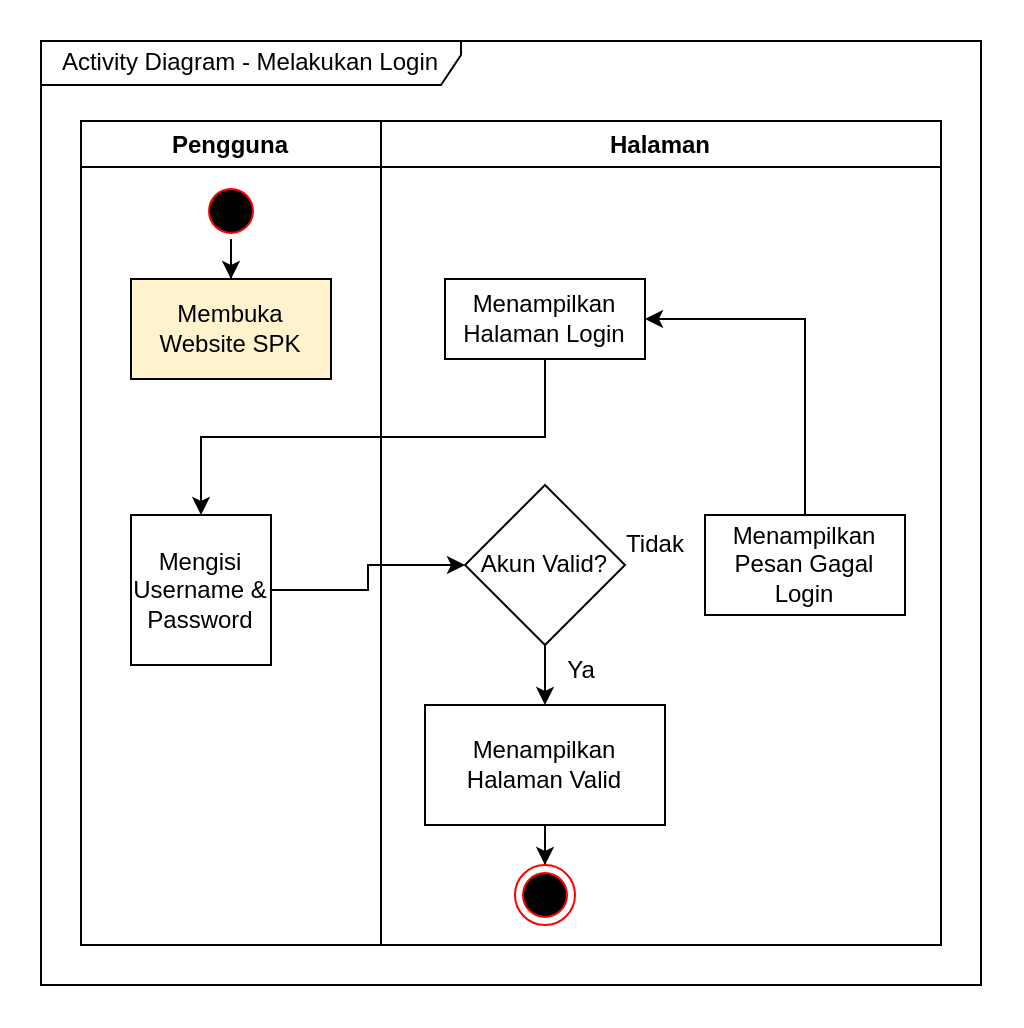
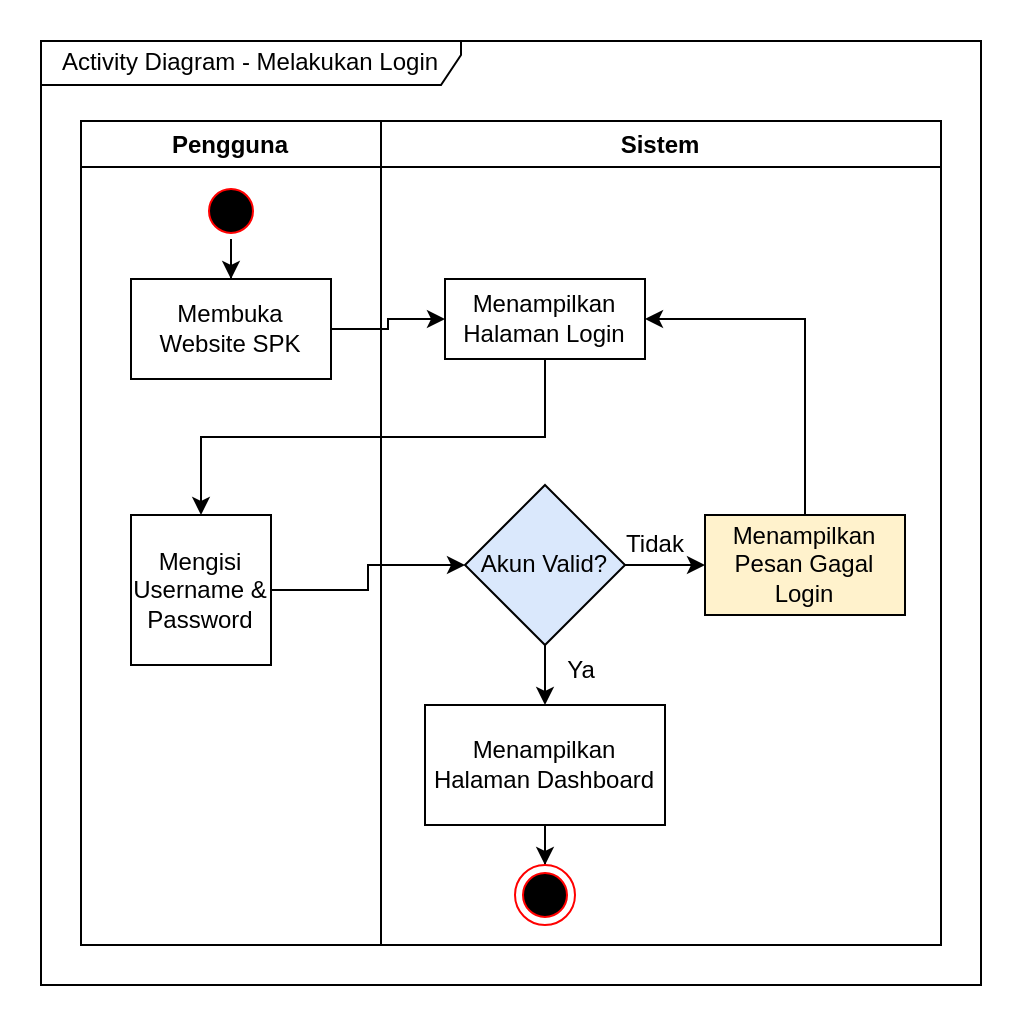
  <mxCell id="0" />
  <mxCell id="1" parent="0" />
  <mxCell id="2" value="Pengguna" style="swimlane;" parent="1" vertex="1"><mxGeometry x="40" y="60" width="150" height="412" as="geometry" /></mxCell>
  <mxCell id="3" value="Activity Diagram - Melakukan Login" style="shape=umlFrame;whiteSpace=wrap;html=1;pointerEvents=0;width=210;height=22;" parent="1" vertex="1"><mxGeometry x="20" y="20" width="470" height="472" as="geometry" /></mxCell>
  <mxCell id="4" style="edgeStyle=orthogonalEdgeStyle;rounded=0;orthogonalLoop=1;jettySize=auto;html=1;entryX=0.5;entryY=0;entryDx=0;entryDy=0;" parent="1" source="5" target="7" edge="1"><mxGeometry relative="1" as="geometry" /></mxCell>
  <mxCell id="5" value="" style="ellipse;html=1;shape=startState;fillColor=#000000;strokeColor=#ff0000;" parent="1" vertex="1"><mxGeometry x="100" y="90" width="30" height="30" as="geometry" /></mxCell>
- <mxCell id="7" value="Membuka Website SPK" style="html=1;dashed=0;whiteSpace=wrap;fillColor=#fff2cc;" parent="1" vertex="1"><mxGeometry x="65" y="139" width="100" height="50" as="geometry" /></mxCell>
- <mxCell id="8" value="Halaman" style="swimlane;" parent="1" vertex="1"><mxGeometry x="190" y="60" width="280" height="412" as="geometry" /></mxCell>
+ <mxCell id="6" style="edgeStyle=orthogonalEdgeStyle;rounded=0;orthogonalLoop=1;jettySize=auto;html=1;entryX=0;entryY=0.5;entryDx=0;entryDy=0;" parent="1" source="7" target="9" edge="1"><mxGeometry relative="1" as="geometry" /></mxCell>
+ <mxCell id="7" value="Membuka Website SPK" style="html=1;dashed=0;whiteSpace=wrap;" parent="1" vertex="1"><mxGeometry x="65" y="139" width="100" height="50" as="geometry" /></mxCell>
+ <mxCell id="8" value="Sistem" style="swimlane;" parent="1" vertex="1"><mxGeometry x="190" y="60" width="280" height="412" as="geometry" /></mxCell>
  <mxCell id="9" value="Menampilkan Halaman Login" style="html=1;dashed=0;whiteSpace=wrap;" parent="8" vertex="1"><mxGeometry x="32" y="79" width="100" height="40" as="geometry" /></mxCell>
  <mxCell id="10" value="" style="edgeStyle=orthogonalEdgeStyle;rounded=0;orthogonalLoop=1;jettySize=auto;html=1;" parent="8" source="12" target="14" edge="1"><mxGeometry relative="1" as="geometry" /></mxCell>
- <mxCell id="12" value="Akun Valid?" style="rhombus;whiteSpace=wrap;html=1;dashed=0;" parent="8" vertex="1"><mxGeometry x="42" y="182" width="80" height="80" as="geometry" /></mxCell>
+ <mxCell id="11" style="edgeStyle=orthogonalEdgeStyle;rounded=0;orthogonalLoop=1;jettySize=auto;html=1;entryX=0;entryY=0.5;entryDx=0;entryDy=0;" parent="8" source="12" target="19" edge="1"><mxGeometry relative="1" as="geometry" /></mxCell>
+ <mxCell id="12" value="Akun Valid?" style="rhombus;whiteSpace=wrap;html=1;dashed=0;fillColor=#dae8fc;" parent="8" vertex="1"><mxGeometry x="42" y="182" width="80" height="80" as="geometry" /></mxCell>
  <mxCell id="13" style="edgeStyle=orthogonalEdgeStyle;rounded=0;orthogonalLoop=1;jettySize=auto;html=1;entryX=0.5;entryY=0;entryDx=0;entryDy=0;" parent="8" source="14" target="16" edge="1"><mxGeometry relative="1" as="geometry" /></mxCell>
- <mxCell id="14" value="Menampilkan Halaman Valid" style="whiteSpace=wrap;html=1;dashed=0;" parent="8" vertex="1"><mxGeometry x="22" y="292" width="120" height="60" as="geometry" /></mxCell>
+ <mxCell id="14" value="Menampilkan Halaman Dashboard" style="whiteSpace=wrap;html=1;dashed=0;" parent="8" vertex="1"><mxGeometry x="22" y="292" width="120" height="60" as="geometry" /></mxCell>
  <mxCell id="15" value="Ya" style="text;html=1;align=center;verticalAlign=middle;resizable=0;points=[];autosize=1;strokeColor=none;fillColor=none;" parent="8" vertex="1"><mxGeometry x="80" y="260" width="40" height="30" as="geometry" /></mxCell>
  <mxCell id="16" value="" style="ellipse;html=1;shape=endState;fillColor=#000000;strokeColor=#ff0000;" parent="8" vertex="1"><mxGeometry x="67" y="372" width="30" height="30" as="geometry" /></mxCell>
  <mxCell id="17" value="Tidak" style="text;html=1;align=center;verticalAlign=middle;resizable=0;points=[];autosize=1;strokeColor=none;fillColor=none;" parent="8" vertex="1"><mxGeometry x="112" y="197" width="50" height="30" as="geometry" /></mxCell>
  <mxCell id="18" style="edgeStyle=orthogonalEdgeStyle;rounded=0;orthogonalLoop=1;jettySize=auto;html=1;exitX=0.5;exitY=0;exitDx=0;exitDy=0;entryX=1;entryY=0.5;entryDx=0;entryDy=0;" parent="8" source="19" target="9" edge="1"><mxGeometry relative="1" as="geometry" /></mxCell>
- <mxCell id="19" value="Menampilkan Pesan Gagal Login" style="html=1;dashed=0;whiteSpace=wrap;" parent="8" vertex="1"><mxGeometry x="162" y="197" width="100" height="50" as="geometry" /></mxCell>
+ <mxCell id="19" value="Menampilkan Pesan Gagal Login" style="html=1;dashed=0;whiteSpace=wrap;fillColor=#fff2cc;" parent="8" vertex="1"><mxGeometry x="162" y="197" width="100" height="50" as="geometry" /></mxCell>
  <mxCell id="20" style="edgeStyle=orthogonalEdgeStyle;rounded=0;orthogonalLoop=1;jettySize=auto;html=1;entryX=0;entryY=0.5;entryDx=0;entryDy=0;" parent="1" source="21" target="12" edge="1"><mxGeometry relative="1" as="geometry" /></mxCell>
  <mxCell id="21" value="Mengisi Username &amp;amp; Password" style="html=1;dashed=0;whiteSpace=wrap;" parent="1" vertex="1"><mxGeometry x="65" y="257" width="70" height="75" as="geometry" /></mxCell>
  <mxCell id="22" style="edgeStyle=orthogonalEdgeStyle;rounded=0;orthogonalLoop=1;jettySize=auto;html=1;entryX=0.5;entryY=0;entryDx=0;entryDy=0;exitX=0.5;exitY=1;exitDx=0;exitDy=0;" parent="1" source="9" target="21" edge="1"><mxGeometry relative="1" as="geometry" /></mxCell>
